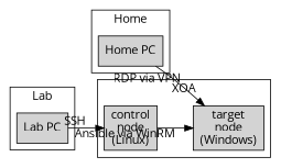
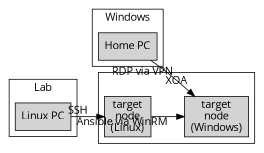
  digraph {
    fontname="Open Sans"
    rankdir=LR
    node [fontname="Open Sans" shape=rectangle style=filled]
    edge [fontname="Open Sans"]
-   n1 [label="control\nnode\n(Linux)"]
+   n1 [label="target\nnode\n(Linux)"]
    n2 [label="target\nnode\n(Windows)"]
-   n3 [label="Lab PC"]
+   n3 [label="Linux PC"]
    n4 [label="Home PC"]
    subgraph cluster_1 {
      label=XOA
      n1
      n2
    }
    subgraph cluster_2 {
      label=Lab
      n3
    }
    subgraph cluster_3 {
-     label=Home
+     label=Windows
      n4
    }
    n1 -> n2 [xlabel="Ansible via WinRM"]
    n3 -> n1 [xlabel=SSH]
    n4 -> n2 [xlabel="RDP via VPN"]
  }
